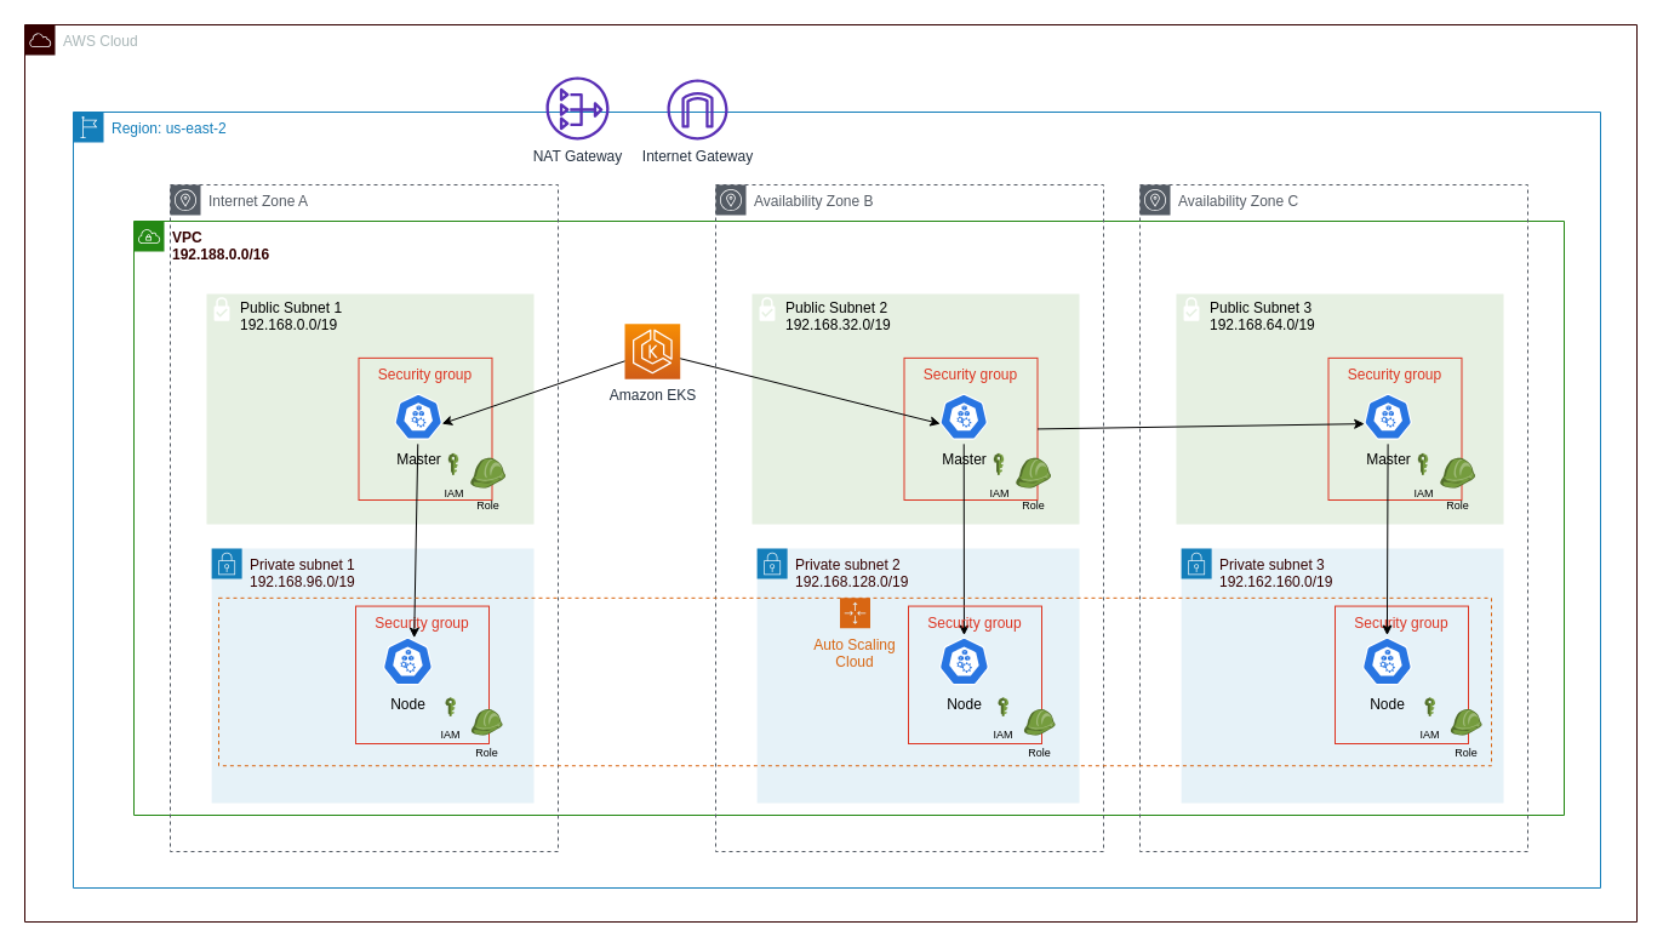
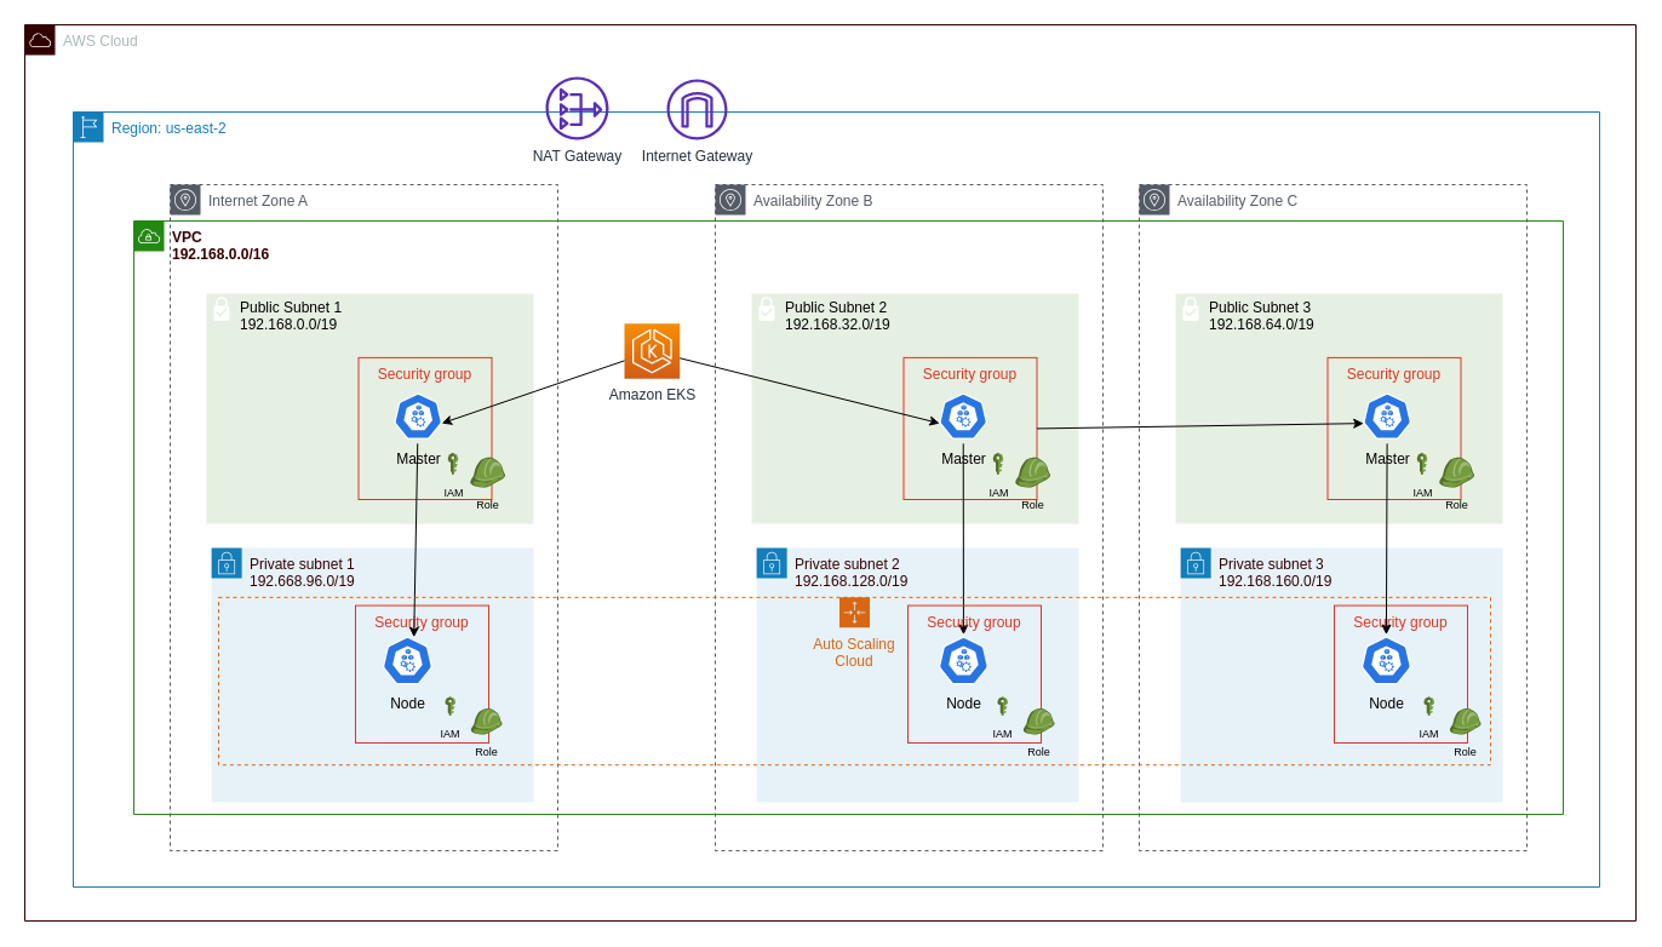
  <mxCell id="0" />
  <mxCell id="1" parent="0" />
  <mxCell id="2" value="AWS Cloud" style="outlineConnect=0;gradientColor=none;html=1;whiteSpace=wrap;fontSize=12;fontStyle=0;shape=mxgraph.aws4.group;grIcon=mxgraph.aws4.group_aws_cloud;strokeColor=#330000;fillColor=none;verticalAlign=top;align=left;spacingLeft=30;fontColor=#AAB7B8;dashed=0;" vertex="1" parent="1"><mxGeometry x="20" y="20" width="1330" height="740" as="geometry" /></mxCell>
- <mxCell id="3" value="&lt;b&gt;&lt;font color=&quot;#330000&quot;&gt;VPC&lt;br&gt;192.188.0.0/16&lt;/font&gt;&lt;/b&gt;" style="points=[[0,0],[0.25,0],[0.5,0],[0.75,0],[1,0],[1,0.25],[1,0.5],[1,0.75],[1,1],[0.75,1],[0.5,1],[0.25,1],[0,1],[0,0.75],[0,0.5],[0,0.25]];outlineConnect=0;gradientColor=none;html=1;whiteSpace=wrap;fontSize=12;fontStyle=0;shape=mxgraph.aws4.group;grIcon=mxgraph.aws4.group_vpc;strokeColor=#248814;fillColor=none;verticalAlign=top;align=left;spacingLeft=30;fontColor=#AAB7B8;dashed=0;" parent="1" vertex="1"><mxGeometry x="110" y="182" width="1180" height="490" as="geometry" /></mxCell>
+ <mxCell id="3" value="&lt;b&gt;&lt;font color=&quot;#330000&quot;&gt;VPC&lt;br&gt;192.168.0.0/16&lt;/font&gt;&lt;/b&gt;" style="points=[[0,0],[0.25,0],[0.5,0],[0.75,0],[1,0],[1,0.25],[1,0.5],[1,0.75],[1,1],[0.75,1],[0.5,1],[0.25,1],[0,1],[0,0.75],[0,0.5],[0,0.25]];outlineConnect=0;gradientColor=none;html=1;whiteSpace=wrap;fontSize=12;fontStyle=0;shape=mxgraph.aws4.group;grIcon=mxgraph.aws4.group_vpc;strokeColor=#248814;fillColor=none;verticalAlign=top;align=left;spacingLeft=30;fontColor=#AAB7B8;dashed=0;" parent="1" vertex="1"><mxGeometry x="110" y="182" width="1180" height="490" as="geometry" /></mxCell>
  <mxCell id="4" value="Availability Zone C" style="outlineConnect=0;gradientColor=none;html=1;whiteSpace=wrap;fontSize=12;fontStyle=0;shape=mxgraph.aws4.group;grIcon=mxgraph.aws4.group_availability_zone;strokeColor=#545B64;fillColor=none;verticalAlign=top;align=left;spacingLeft=30;fontColor=#545B64;dashed=1;" vertex="1" parent="1"><mxGeometry x="940" y="152" width="320" height="550" as="geometry" /></mxCell>
  <mxCell id="5" value="Public Subnet 3&lt;br&gt;192.168.64.0/19" style="shape=mxgraph.ibm.box;prType=subnet;fontStyle=0;verticalAlign=top;align=left;spacingLeft=32;spacingTop=4;fillColor=#E6F0E2;rounded=0;whiteSpace=wrap;html=1;strokeWidth=1;dashed=0;container=1;spacing=-4;collapsible=0;expand=0;recursiveResize=0;strokeColor=none;" vertex="1" parent="1"><mxGeometry x="970" y="242" width="270" height="190" as="geometry" /></mxCell>
  <mxCell id="6" value="Region: us-east-2" style="points=[[0,0],[0.25,0],[0.5,0],[0.75,0],[1,0],[1,0.25],[1,0.5],[1,0.75],[1,1],[0.75,1],[0.5,1],[0.25,1],[0,1],[0,0.75],[0,0.5],[0,0.25]];outlineConnect=0;gradientColor=none;html=1;whiteSpace=wrap;fontSize=12;fontStyle=0;shape=mxgraph.aws4.group;grIcon=mxgraph.aws4.group_region;strokeColor=#147EBA;fillColor=none;verticalAlign=top;align=left;spacingLeft=30;fontColor=#147EBA;dashed=0;" parent="5" vertex="1"><mxGeometry x="-910" y="-150" width="1260" height="640" as="geometry" /></mxCell>
  <mxCell id="7" value="Security group" style="fillColor=none;strokeColor=#DD3522;verticalAlign=top;fontStyle=0;fontColor=#DD3522;" vertex="1" parent="5"><mxGeometry x="125.5" y="52.86" width="110" height="117.14" as="geometry" /></mxCell>
  <mxCell id="8" value="&lt;font style=&quot;font-size: 9px&quot;&gt;Role&lt;/font&gt;" style="outlineConnect=0;dashed=0;verticalLabelPosition=bottom;verticalAlign=top;align=center;html=1;shape=mxgraph.aws3.role;fillColor=#759C3E;gradientColor=none;" vertex="1" parent="5"><mxGeometry x="217.5" y="135.362" width="29" height="24.763" as="geometry" /></mxCell>
  <mxCell id="9" value="&lt;br&gt;&lt;br&gt;&lt;br&gt;&lt;br&gt;&lt;br&gt;Master" style="html=1;dashed=0;whitespace=wrap;fillColor=#2875E2;strokeColor=#ffffff;points=[[0.005,0.63,0],[0.1,0.2,0],[0.9,0.2,0],[0.5,0,0],[0.995,0.63,0],[0.72,0.99,0],[0.5,1,0],[0.28,0.99,0]];shape=mxgraph.kubernetes.icon;prIcon=node" vertex="1" parent="5"><mxGeometry x="155" y="78.652" width="39.38" height="45.181" as="geometry" /></mxCell>
  <mxCell id="10" value="&lt;font style=&quot;font-size: 9px&quot;&gt;IAM&lt;/font&gt;" style="outlineConnect=0;dashed=0;verticalLabelPosition=bottom;verticalAlign=top;align=center;html=1;shape=mxgraph.aws3.iam;fillColor=#759C3E;gradientColor=none;" vertex="1" parent="5"><mxGeometry x="199.382" y="131.191" width="8.25" height="18.408" as="geometry" /></mxCell>
  <mxCell id="11" value="NAT Gateway" style="outlineConnect=0;fontColor=#232F3E;gradientColor=none;fillColor=#5A30B5;strokeColor=none;dashed=0;verticalLabelPosition=bottom;verticalAlign=top;align=center;html=1;fontSize=12;fontStyle=0;aspect=fixed;pointerEvents=1;shape=mxgraph.aws4.nat_gateway;" vertex="1" parent="5"><mxGeometry x="-520" y="-179" width="52" height="52" as="geometry" /></mxCell>
  <mxCell id="12" value="Internet Zone A" style="outlineConnect=0;gradientColor=none;html=1;whiteSpace=wrap;fontSize=12;fontStyle=0;shape=mxgraph.aws4.group;grIcon=mxgraph.aws4.group_availability_zone;strokeColor=#545B64;fillColor=none;verticalAlign=top;align=left;spacingLeft=30;fontColor=#545B64;dashed=1;" parent="1" vertex="1"><mxGeometry x="140" y="152" width="320" height="550" as="geometry" /></mxCell>
- <mxCell id="13" value="&lt;font color=&quot;#330000&quot;&gt;Private subnet 1&lt;br&gt;192.168.96.0/19&lt;/font&gt;" style="points=[[0,0],[0.25,0],[0.5,0],[0.75,0],[1,0],[1,0.25],[1,0.5],[1,0.75],[1,1],[0.75,1],[0.5,1],[0.25,1],[0,1],[0,0.75],[0,0.5],[0,0.25]];outlineConnect=0;gradientColor=none;html=1;whiteSpace=wrap;fontSize=12;fontStyle=0;shape=mxgraph.aws4.group;grIcon=mxgraph.aws4.group_security_group;grStroke=0;strokeColor=#147EBA;fillColor=#E6F2F8;verticalAlign=top;align=left;spacingLeft=30;fontColor=#147EBA;strokeWidth=5;" parent="1" vertex="1"><mxGeometry x="174.13" y="452" width="265.87" height="210" as="geometry" /></mxCell>
- <mxCell id="14" value="&lt;font color=&quot;#330000&quot;&gt;Private subnet 3&lt;br&gt;192.162.160.0/19&lt;/font&gt;" style="points=[[0,0],[0.25,0],[0.5,0],[0.75,0],[1,0],[1,0.25],[1,0.5],[1,0.75],[1,1],[0.75,1],[0.5,1],[0.25,1],[0,1],[0,0.75],[0,0.5],[0,0.25]];outlineConnect=0;gradientColor=none;html=1;whiteSpace=wrap;fontSize=12;fontStyle=0;shape=mxgraph.aws4.group;grIcon=mxgraph.aws4.group_security_group;grStroke=0;strokeColor=#147EBA;fillColor=#E6F2F8;verticalAlign=top;align=left;spacingLeft=30;fontColor=#147EBA;strokeWidth=5;" vertex="1" parent="1"><mxGeometry x="974.13" y="452" width="265.87" height="210" as="geometry" /></mxCell>
+ <mxCell id="13" value="&lt;font color=&quot;#330000&quot;&gt;Private subnet 1&lt;br&gt;192.668.96.0/19&lt;/font&gt;" style="points=[[0,0],[0.25,0],[0.5,0],[0.75,0],[1,0],[1,0.25],[1,0.5],[1,0.75],[1,1],[0.75,1],[0.5,1],[0.25,1],[0,1],[0,0.75],[0,0.5],[0,0.25]];outlineConnect=0;gradientColor=none;html=1;whiteSpace=wrap;fontSize=12;fontStyle=0;shape=mxgraph.aws4.group;grIcon=mxgraph.aws4.group_security_group;grStroke=0;strokeColor=#147EBA;fillColor=#E6F2F8;verticalAlign=top;align=left;spacingLeft=30;fontColor=#147EBA;strokeWidth=5;" parent="1" vertex="1"><mxGeometry x="174.13" y="452" width="265.87" height="210" as="geometry" /></mxCell>
+ <mxCell id="14" value="&lt;font color=&quot;#330000&quot;&gt;Private subnet 3&lt;br&gt;192.168.160.0/19&lt;/font&gt;" style="points=[[0,0],[0.25,0],[0.5,0],[0.75,0],[1,0],[1,0.25],[1,0.5],[1,0.75],[1,1],[0.75,1],[0.5,1],[0.25,1],[0,1],[0,0.75],[0,0.5],[0,0.25]];outlineConnect=0;gradientColor=none;html=1;whiteSpace=wrap;fontSize=12;fontStyle=0;shape=mxgraph.aws4.group;grIcon=mxgraph.aws4.group_security_group;grStroke=0;strokeColor=#147EBA;fillColor=#E6F2F8;verticalAlign=top;align=left;spacingLeft=30;fontColor=#147EBA;strokeWidth=5;" vertex="1" parent="1"><mxGeometry x="974.13" y="452" width="265.87" height="210" as="geometry" /></mxCell>
  <mxCell id="15" value="Amazon EKS" style="outlineConnect=0;fontColor=#232F3E;gradientColor=#F78E04;gradientDirection=north;fillColor=#D05C17;strokeColor=#ffffff;dashed=0;verticalLabelPosition=bottom;verticalAlign=top;align=center;html=1;fontSize=12;fontStyle=0;aspect=fixed;shape=mxgraph.aws4.resourceIcon;resIcon=mxgraph.aws4.eks;" parent="1" vertex="1"><mxGeometry x="515" y="266.65" width="45.71" height="45.71" as="geometry" /></mxCell>
  <mxCell id="16" value="Public Subnet 1&lt;br&gt;192.168.0.0/19" style="shape=mxgraph.ibm.box;prType=subnet;fontStyle=0;verticalAlign=top;align=left;spacingLeft=32;spacingTop=4;fillColor=#E6F0E2;rounded=0;whiteSpace=wrap;html=1;strokeWidth=1;dashed=0;container=1;spacing=-4;collapsible=0;expand=0;recursiveResize=0;strokeColor=none;" parent="1" vertex="1"><mxGeometry x="170" y="242" width="270" height="190" as="geometry" /></mxCell>
  <mxCell id="17" value="Security group" style="fillColor=none;strokeColor=#DD3522;verticalAlign=top;fontStyle=0;fontColor=#DD3522;" parent="16" vertex="1"><mxGeometry x="125.5" y="52.86" width="110" height="117.14" as="geometry" /></mxCell>
  <mxCell id="18" value="&lt;font style=&quot;font-size: 9px&quot;&gt;Role&lt;/font&gt;" style="outlineConnect=0;dashed=0;verticalLabelPosition=bottom;verticalAlign=top;align=center;html=1;shape=mxgraph.aws3.role;fillColor=#759C3E;gradientColor=none;" parent="16" vertex="1"><mxGeometry x="217.5" y="135.362" width="29" height="24.763" as="geometry" /></mxCell>
  <mxCell id="19" value="&lt;br&gt;&lt;br&gt;&lt;br&gt;&lt;br&gt;&lt;br&gt;Master" style="html=1;dashed=0;whitespace=wrap;fillColor=#2875E2;strokeColor=#ffffff;points=[[0.005,0.63,0],[0.1,0.2,0],[0.9,0.2,0],[0.5,0,0],[0.995,0.63,0],[0.72,0.99,0],[0.5,1,0],[0.28,0.99,0]];shape=mxgraph.kubernetes.icon;prIcon=node" parent="16" vertex="1"><mxGeometry x="155" y="78.652" width="39.38" height="45.181" as="geometry" /></mxCell>
  <mxCell id="20" value="&lt;font style=&quot;font-size: 9px&quot;&gt;IAM&lt;/font&gt;" style="outlineConnect=0;dashed=0;verticalLabelPosition=bottom;verticalAlign=top;align=center;html=1;shape=mxgraph.aws3.iam;fillColor=#759C3E;gradientColor=none;" parent="16" vertex="1"><mxGeometry x="199.382" y="131.191" width="8.25" height="18.408" as="geometry" /></mxCell>
  <mxCell id="21" value="" style="endArrow=classic;html=1;entryX=0.995;entryY=0.63;entryDx=0;entryDy=0;entryPerimeter=0;" edge="1" parent="1" source="15" target="19"><mxGeometry width="50" height="50" relative="1" as="geometry"><mxPoint x="650" y="462" as="sourcePoint" /><mxPoint x="700" y="412" as="targetPoint" /></mxGeometry></mxCell>
  <mxCell id="22" value="Availability Zone B" style="outlineConnect=0;gradientColor=none;html=1;whiteSpace=wrap;fontSize=12;fontStyle=0;shape=mxgraph.aws4.group;grIcon=mxgraph.aws4.group_availability_zone;strokeColor=#545B64;fillColor=none;verticalAlign=top;align=left;spacingLeft=30;fontColor=#545B64;dashed=1;" vertex="1" parent="1"><mxGeometry x="590" y="152" width="320" height="550" as="geometry" /></mxCell>
  <mxCell id="23" value="&lt;font color=&quot;#330000&quot;&gt;Private subnet 2&lt;br&gt;192.168.128.0/19&lt;/font&gt;" style="points=[[0,0],[0.25,0],[0.5,0],[0.75,0],[1,0],[1,0.25],[1,0.5],[1,0.75],[1,1],[0.75,1],[0.5,1],[0.25,1],[0,1],[0,0.75],[0,0.5],[0,0.25]];outlineConnect=0;gradientColor=none;html=1;whiteSpace=wrap;fontSize=12;fontStyle=0;shape=mxgraph.aws4.group;grIcon=mxgraph.aws4.group_security_group;grStroke=0;strokeColor=#147EBA;fillColor=#E6F2F8;verticalAlign=top;align=left;spacingLeft=30;fontColor=#147EBA;strokeWidth=5;" vertex="1" parent="1"><mxGeometry x="624.13" y="452" width="265.87" height="210" as="geometry" /></mxCell>
  <mxCell id="24" value="" style="group" vertex="1" connectable="0" parent="1"><mxGeometry x="293" y="499.57" width="121" height="113.43" as="geometry" /></mxCell>
  <mxCell id="25" value="" style="group" vertex="1" connectable="0" parent="24"><mxGeometry width="121" height="113.43" as="geometry" /></mxCell>
  <mxCell id="26" value="Security group" style="fillColor=none;strokeColor=#DD3522;verticalAlign=top;fontStyle=0;fontColor=#DD3522;" vertex="1" parent="25"><mxGeometry width="110" height="113.43" as="geometry" /></mxCell>
  <mxCell id="27" value="&lt;font style=&quot;font-size: 9px&quot;&gt;IAM&lt;/font&gt;" style="outlineConnect=0;dashed=0;verticalLabelPosition=bottom;verticalAlign=top;align=center;html=1;shape=mxgraph.aws3.iam;fillColor=#759C3E;gradientColor=none;" vertex="1" parent="25"><mxGeometry x="74.133" y="75.286" width="8.25" height="15.714" as="geometry" /></mxCell>
  <mxCell id="28" value="&lt;font style=&quot;font-size: 9px&quot;&gt;Role&lt;/font&gt;" style="outlineConnect=0;dashed=0;verticalLabelPosition=bottom;verticalAlign=top;align=center;html=1;shape=mxgraph.aws3.role;fillColor=#759C3E;gradientColor=none;" vertex="1" parent="25"><mxGeometry x="95.13" y="85.0" width="25.87" height="21.43" as="geometry" /></mxCell>
  <mxCell id="29" value="&lt;br&gt;&lt;br&gt;&lt;br&gt;&lt;br&gt;&lt;br&gt;Node" style="html=1;dashed=0;whitespace=wrap;fillColor=#2875E2;strokeColor=#ffffff;points=[[0.005,0.63,0],[0.1,0.2,0],[0.9,0.2,0],[0.5,0,0],[0.995,0.63,0],[0.72,0.99,0],[0.5,1,0],[0.28,0.99,0]];shape=mxgraph.kubernetes.icon;prIcon=node" vertex="1" parent="24"><mxGeometry x="22.51" y="24" width="40.87" height="43" as="geometry" /></mxCell>
  <mxCell id="30" value="Public Subnet 2&lt;br&gt;192.168.32.0/19" style="shape=mxgraph.ibm.box;prType=subnet;fontStyle=0;verticalAlign=top;align=left;spacingLeft=32;spacingTop=4;fillColor=#E6F0E2;rounded=0;whiteSpace=wrap;html=1;strokeWidth=1;dashed=0;container=1;spacing=-4;collapsible=0;expand=0;recursiveResize=0;strokeColor=none;" vertex="1" parent="1"><mxGeometry x="620" y="242" width="270" height="190" as="geometry" /></mxCell>
  <mxCell id="31" value="Security group" style="fillColor=none;strokeColor=#DD3522;verticalAlign=top;fontStyle=0;fontColor=#DD3522;" vertex="1" parent="30"><mxGeometry x="125.5" y="52.86" width="110" height="117.14" as="geometry" /></mxCell>
  <mxCell id="32" value="&lt;font style=&quot;font-size: 9px&quot;&gt;Role&lt;/font&gt;" style="outlineConnect=0;dashed=0;verticalLabelPosition=bottom;verticalAlign=top;align=center;html=1;shape=mxgraph.aws3.role;fillColor=#759C3E;gradientColor=none;" vertex="1" parent="30"><mxGeometry x="217.5" y="135.362" width="29" height="24.763" as="geometry" /></mxCell>
  <mxCell id="33" value="&lt;br&gt;&lt;br&gt;&lt;br&gt;&lt;br&gt;&lt;br&gt;Master" style="html=1;dashed=0;whitespace=wrap;fillColor=#2875E2;strokeColor=#ffffff;points=[[0.005,0.63,0],[0.1,0.2,0],[0.9,0.2,0],[0.5,0,0],[0.995,0.63,0],[0.72,0.99,0],[0.5,1,0],[0.28,0.99,0]];shape=mxgraph.kubernetes.icon;prIcon=node" vertex="1" parent="30"><mxGeometry x="155" y="78.652" width="39.38" height="45.181" as="geometry" /></mxCell>
  <mxCell id="34" value="&lt;font style=&quot;font-size: 9px&quot;&gt;IAM&lt;/font&gt;" style="outlineConnect=0;dashed=0;verticalLabelPosition=bottom;verticalAlign=top;align=center;html=1;shape=mxgraph.aws3.iam;fillColor=#759C3E;gradientColor=none;" vertex="1" parent="30"><mxGeometry x="199.382" y="131.191" width="8.25" height="18.408" as="geometry" /></mxCell>
  <mxCell id="35" value="" style="group" vertex="1" connectable="0" parent="1"><mxGeometry x="1101" y="499.57" width="121" height="113.43" as="geometry" /></mxCell>
  <mxCell id="36" value="" style="group" vertex="1" connectable="0" parent="35"><mxGeometry width="121" height="113.43" as="geometry" /></mxCell>
  <mxCell id="37" value="Security group" style="fillColor=none;strokeColor=#DD3522;verticalAlign=top;fontStyle=0;fontColor=#DD3522;" vertex="1" parent="36"><mxGeometry width="110" height="113.43" as="geometry" /></mxCell>
  <mxCell id="38" value="&lt;font style=&quot;font-size: 9px&quot;&gt;IAM&lt;/font&gt;" style="outlineConnect=0;dashed=0;verticalLabelPosition=bottom;verticalAlign=top;align=center;html=1;shape=mxgraph.aws3.iam;fillColor=#759C3E;gradientColor=none;" vertex="1" parent="36"><mxGeometry x="74.133" y="75.286" width="8.25" height="15.714" as="geometry" /></mxCell>
  <mxCell id="39" value="&lt;font style=&quot;font-size: 9px&quot;&gt;Role&lt;/font&gt;" style="outlineConnect=0;dashed=0;verticalLabelPosition=bottom;verticalAlign=top;align=center;html=1;shape=mxgraph.aws3.role;fillColor=#759C3E;gradientColor=none;" vertex="1" parent="36"><mxGeometry x="95.13" y="85.0" width="25.87" height="21.43" as="geometry" /></mxCell>
  <mxCell id="40" value="&lt;br&gt;&lt;br&gt;&lt;br&gt;&lt;br&gt;&lt;br&gt;Node" style="html=1;dashed=0;whitespace=wrap;fillColor=#2875E2;strokeColor=#ffffff;points=[[0.005,0.63,0],[0.1,0.2,0],[0.9,0.2,0],[0.5,0,0],[0.995,0.63,0],[0.72,0.99,0],[0.5,1,0],[0.28,0.99,0]];shape=mxgraph.kubernetes.icon;prIcon=node" vertex="1" parent="35"><mxGeometry x="22.51" y="24" width="40.87" height="43" as="geometry" /></mxCell>
  <mxCell id="41" value="" style="endArrow=classic;html=1;entryX=0.005;entryY=0.63;entryDx=0;entryDy=0;entryPerimeter=0;" edge="1" parent="1" source="15" target="33"><mxGeometry width="50" height="50" relative="1" as="geometry"><mxPoint x="600" y="472" as="sourcePoint" /><mxPoint x="650" y="422" as="targetPoint" /></mxGeometry></mxCell>
  <mxCell id="42" value="" style="endArrow=classic;html=1;entryX=0.005;entryY=0.63;entryDx=0;entryDy=0;entryPerimeter=0;exitX=1;exitY=0.5;exitDx=0;exitDy=0;" edge="1" parent="1" source="31" target="9"><mxGeometry width="50" height="50" relative="1" as="geometry"><mxPoint x="600" y="472" as="sourcePoint" /><mxPoint x="650" y="422" as="targetPoint" /></mxGeometry></mxCell>
  <mxCell id="43" value="" style="endArrow=classic;html=1;entryX=0.5;entryY=0;entryDx=0;entryDy=0;entryPerimeter=0;" edge="1" parent="1" source="19"><mxGeometry width="50" height="50" relative="1" as="geometry"><mxPoint x="650" y="442" as="sourcePoint" /><mxPoint x="341.224" y="525.701" as="targetPoint" /></mxGeometry></mxCell>
  <mxCell id="44" value="" style="endArrow=classic;html=1;entryX=0.5;entryY=0;entryDx=0;entryDy=0;entryPerimeter=0;" edge="1" source="33" target="51" parent="1"><mxGeometry width="50" height="50" relative="1" as="geometry"><mxPoint x="1100" y="442" as="sourcePoint" /><mxPoint x="1150" y="392" as="targetPoint" /></mxGeometry></mxCell>
  <mxCell id="45" value="" style="endArrow=classic;html=1;entryX=0.5;entryY=0;entryDx=0;entryDy=0;entryPerimeter=0;" edge="1" source="9" target="40" parent="1"><mxGeometry width="50" height="50" relative="1" as="geometry"><mxPoint x="1450" y="442" as="sourcePoint" /><mxPoint x="1500" y="392" as="targetPoint" /></mxGeometry></mxCell>
  <mxCell id="46" value="" style="group" vertex="1" connectable="0" parent="1"><mxGeometry x="740" y="499.57" width="121" height="113.43" as="geometry" /></mxCell>
  <mxCell id="47" value="" style="group" vertex="1" connectable="0" parent="46"><mxGeometry x="9" width="121" height="113.43" as="geometry" /></mxCell>
  <mxCell id="48" value="Security group" style="fillColor=none;strokeColor=#DD3522;verticalAlign=top;fontStyle=0;fontColor=#DD3522;" vertex="1" parent="47"><mxGeometry width="110" height="113.43" as="geometry" /></mxCell>
  <mxCell id="49" value="&lt;font style=&quot;font-size: 9px&quot;&gt;IAM&lt;/font&gt;" style="outlineConnect=0;dashed=0;verticalLabelPosition=bottom;verticalAlign=top;align=center;html=1;shape=mxgraph.aws3.iam;fillColor=#759C3E;gradientColor=none;" vertex="1" parent="47"><mxGeometry x="74.133" y="75.286" width="8.25" height="15.714" as="geometry" /></mxCell>
  <mxCell id="50" value="&lt;font style=&quot;font-size: 9px&quot;&gt;Role&lt;/font&gt;" style="outlineConnect=0;dashed=0;verticalLabelPosition=bottom;verticalAlign=top;align=center;html=1;shape=mxgraph.aws3.role;fillColor=#759C3E;gradientColor=none;" vertex="1" parent="47"><mxGeometry x="95.13" y="85.0" width="25.87" height="21.43" as="geometry" /></mxCell>
  <mxCell id="51" value="&lt;br&gt;&lt;br&gt;&lt;br&gt;&lt;br&gt;&lt;br&gt;Node" style="html=1;dashed=0;whitespace=wrap;fillColor=#2875E2;strokeColor=#ffffff;points=[[0.005,0.63,0],[0.1,0.2,0],[0.9,0.2,0],[0.5,0,0],[0.995,0.63,0],[0.72,0.99,0],[0.5,1,0],[0.28,0.99,0]];shape=mxgraph.kubernetes.icon;prIcon=node" vertex="1" parent="46"><mxGeometry x="34.51" y="24" width="40.87" height="43" as="geometry" /></mxCell>
  <mxCell id="52" value="Auto Scaling &lt;br&gt;Cloud" style="points=[[0,0],[0.25,0],[0.5,0],[0.75,0],[1,0],[1,0.25],[1,0.5],[1,0.75],[1,1],[0.75,1],[0.5,1],[0.25,1],[0,1],[0,0.75],[0,0.5],[0,0.25]];outlineConnect=0;gradientColor=none;html=1;whiteSpace=wrap;fontSize=12;fontStyle=0;shape=mxgraph.aws4.groupCenter;grIcon=mxgraph.aws4.group_auto_scaling_group;grStroke=1;strokeColor=#D86613;fillColor=none;verticalAlign=top;align=center;fontColor=#D86613;dashed=1;spacingTop=25;" vertex="1" parent="1"><mxGeometry x="180" y="492.84" width="1050" height="138.38" as="geometry" /></mxCell>
  <mxCell id="53" value="Internet Gateway" style="outlineConnect=0;fontColor=#232F3E;gradientColor=none;fillColor=#5A30B5;strokeColor=none;dashed=0;verticalLabelPosition=bottom;verticalAlign=top;align=center;html=1;fontSize=12;fontStyle=0;aspect=fixed;pointerEvents=1;shape=mxgraph.aws4.internet_gateway;" vertex="1" parent="1"><mxGeometry x="550" y="65" width="50" height="50" as="geometry" /></mxCell>
